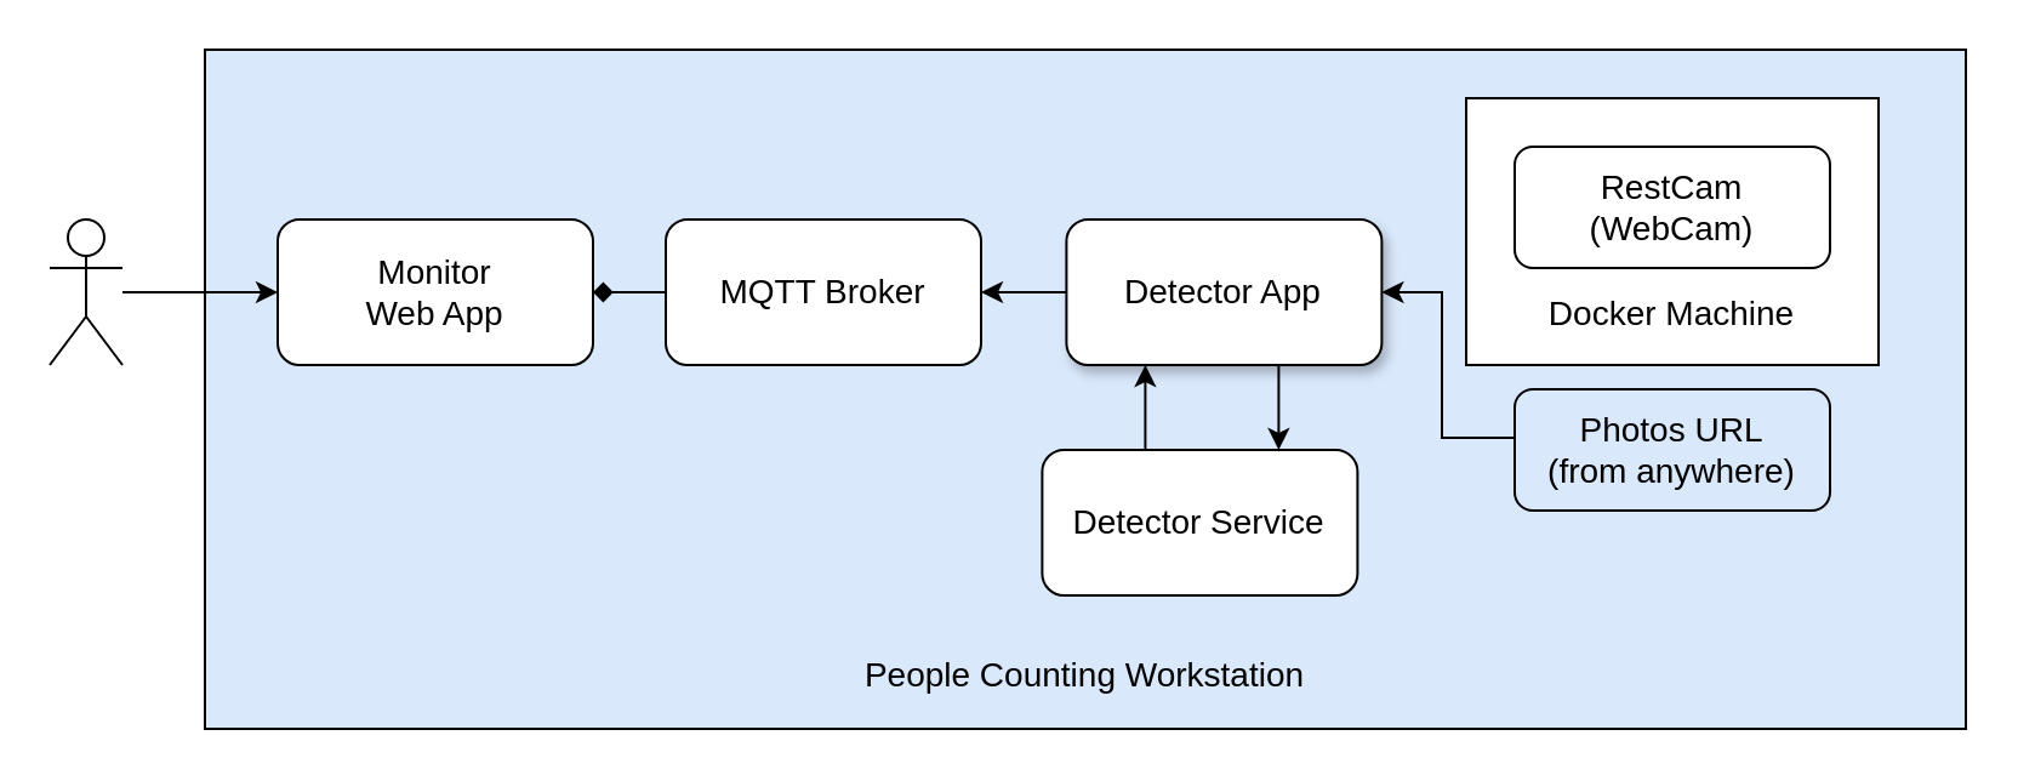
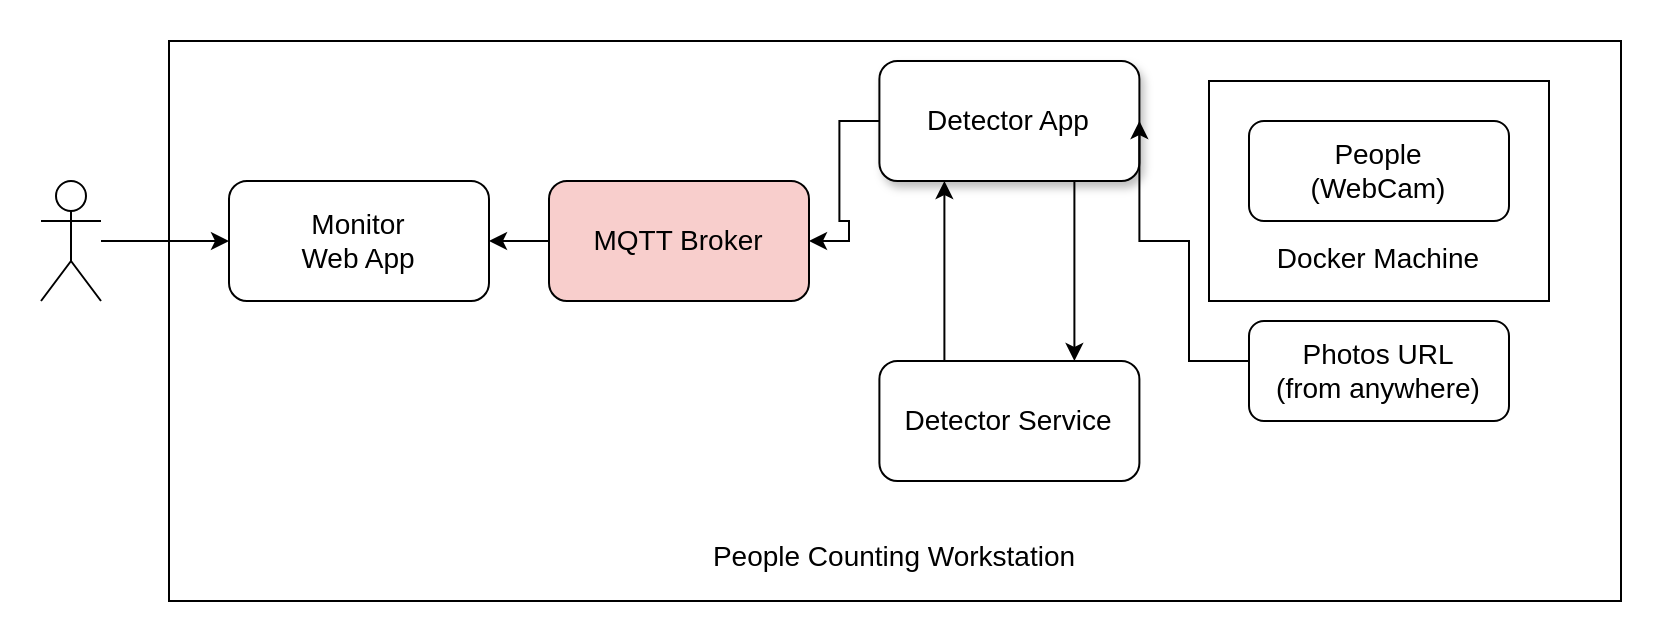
  <mxCell id="0" />
  <mxCell id="1" parent="0" />
- <mxCell id="2" value="&lt;br&gt;&lt;br&gt;&lt;br&gt;&lt;br&gt;&lt;br&gt;&lt;br&gt;&lt;br&gt;&lt;br&gt;&lt;br&gt;&lt;br&gt;&lt;br&gt;&lt;br&gt;&lt;br&gt;&lt;br&gt;People Counting Workstation" style="rounded=0;whiteSpace=wrap;html=1;fontSize=14;fillColor=#dae8fc;" parent="1" vertex="1"><mxGeometry x="84" y="20" width="726" height="280" as="geometry" /></mxCell>
+ <mxCell id="2" value="&lt;br&gt;&lt;br&gt;&lt;br&gt;&lt;br&gt;&lt;br&gt;&lt;br&gt;&lt;br&gt;&lt;br&gt;&lt;br&gt;&lt;br&gt;&lt;br&gt;&lt;br&gt;&lt;br&gt;&lt;br&gt;People Counting Workstation" style="rounded=0;whiteSpace=wrap;html=1;fontSize=14;" parent="1" vertex="1"><mxGeometry x="84" y="20" width="726" height="280" as="geometry" /></mxCell>
  <mxCell id="3" value="&lt;br&gt;&lt;br&gt;&lt;br&gt;&lt;br&gt;Docker Machine" style="rounded=0;whiteSpace=wrap;html=1;fontSize=14;" parent="1" vertex="1"><mxGeometry x="604" y="40" width="170" height="110" as="geometry" /></mxCell>
  <mxCell id="4" style="edgeStyle=orthogonalEdgeStyle;rounded=0;orthogonalLoop=1;jettySize=auto;html=1;exitX=0.25;exitY=0;exitDx=0;exitDy=0;entryX=0.25;entryY=1;entryDx=0;entryDy=0;fontSize=14;" parent="1" source="5" target="12" edge="1"><mxGeometry relative="1" as="geometry" /></mxCell>
- <mxCell id="5" value="Detector Service" style="rounded=1;whiteSpace=wrap;html=1;fontSize=14;fontStyle=0" parent="1" vertex="1"><mxGeometry x="429.2" y="185" width="130" height="60" as="geometry" /></mxCell>
- <mxCell id="6" style="edgeStyle=orthogonalEdgeStyle;rounded=0;orthogonalLoop=1;jettySize=auto;html=1;entryX=1;entryY=0.5;entryDx=0;entryDy=0;fontSize=14;endArrow=diamond;" parent="1" source="7" target="8" edge="1"><mxGeometry relative="1" as="geometry" /></mxCell>
- <mxCell id="7" value="MQTT Broker" style="rounded=1;whiteSpace=wrap;html=1;fontSize=14;" parent="1" vertex="1"><mxGeometry x="274" y="90" width="130" height="60" as="geometry" /></mxCell>
+ <mxCell id="5" value="Detector Service" style="rounded=1;whiteSpace=wrap;html=1;fontSize=14;fontStyle=0" parent="1" vertex="1"><mxGeometry x="439.2" y="180" width="130" height="60" as="geometry" /></mxCell>
+ <mxCell id="6" style="edgeStyle=orthogonalEdgeStyle;rounded=0;orthogonalLoop=1;jettySize=auto;html=1;entryX=1;entryY=0.5;entryDx=0;entryDy=0;fontSize=14;" parent="1" source="7" target="8" edge="1"><mxGeometry relative="1" as="geometry" /></mxCell>
+ <mxCell id="7" value="MQTT Broker" style="rounded=1;whiteSpace=wrap;html=1;fontSize=14;fillColor=#f8cecc;" parent="1" vertex="1"><mxGeometry x="274" y="90" width="130" height="60" as="geometry" /></mxCell>
  <mxCell id="8" value="Monitor&lt;br&gt;Web App" style="rounded=1;whiteSpace=wrap;html=1;fontSize=14;" parent="1" vertex="1"><mxGeometry x="114" y="90" width="130" height="60" as="geometry" /></mxCell>
- <mxCell id="9" value="RestCam&lt;br&gt;(WebCam)" style="rounded=1;whiteSpace=wrap;html=1;fontSize=14;" parent="1" vertex="1"><mxGeometry x="624" y="60" width="130" height="50" as="geometry" /></mxCell>
+ <mxCell id="9" value="People&lt;br&gt;(WebCam)" style="rounded=1;whiteSpace=wrap;html=1;fontSize=14;" parent="1" vertex="1"><mxGeometry x="624" y="60" width="130" height="50" as="geometry" /></mxCell>
  <mxCell id="10" style="edgeStyle=orthogonalEdgeStyle;rounded=0;orthogonalLoop=1;jettySize=auto;html=1;exitX=0;exitY=0.5;exitDx=0;exitDy=0;entryX=1;entryY=0.5;entryDx=0;entryDy=0;fontSize=14;" parent="1" source="12" target="7" edge="1"><mxGeometry relative="1" as="geometry" /></mxCell>
  <mxCell id="11" style="edgeStyle=orthogonalEdgeStyle;rounded=0;orthogonalLoop=1;jettySize=auto;html=1;exitX=0.75;exitY=1;exitDx=0;exitDy=0;entryX=0.75;entryY=0;entryDx=0;entryDy=0;fontSize=14;" parent="1" source="12" target="5" edge="1"><mxGeometry relative="1" as="geometry" /></mxCell>
- <mxCell id="12" value="Detector App" style="rounded=1;whiteSpace=wrap;html=1;fontSize=14;shadow=1;fontStyle=0" parent="1" vertex="1"><mxGeometry x="439.2" y="90" width="130" height="60" as="geometry" /></mxCell>
+ <mxCell id="12" value="Detector App" style="rounded=1;whiteSpace=wrap;html=1;fontSize=14;shadow=1;fontStyle=0" parent="1" vertex="1"><mxGeometry x="439.2" y="30" width="130" height="60" as="geometry" /></mxCell>
  <mxCell id="13" style="edgeStyle=orthogonalEdgeStyle;rounded=0;orthogonalLoop=1;jettySize=auto;html=1;entryX=1;entryY=0.5;entryDx=0;entryDy=0;fontSize=14;" parent="1" source="14" target="12" edge="1"><mxGeometry relative="1" as="geometry"><Array as="points"><mxPoint x="594" y="180" /><mxPoint x="594" y="120" /></Array></mxGeometry></mxCell>
- <mxCell id="14" value="Photos URL&lt;br&gt;(from anywhere)" style="rounded=1;whiteSpace=wrap;html=1;fontSize=14;fillColor=#dae8fc;" parent="1" vertex="1"><mxGeometry x="624" y="160" width="130" height="50" as="geometry" /></mxCell>
+ <mxCell id="14" value="Photos URL&lt;br&gt;(from anywhere)" style="rounded=1;whiteSpace=wrap;html=1;fontSize=14;" parent="1" vertex="1"><mxGeometry x="624" y="160" width="130" height="50" as="geometry" /></mxCell>
  <mxCell id="15" style="edgeStyle=orthogonalEdgeStyle;rounded=0;orthogonalLoop=1;jettySize=auto;html=1;entryX=0;entryY=0.5;entryDx=0;entryDy=0;" parent="1" source="16" target="8" edge="1"><mxGeometry relative="1" as="geometry" /></mxCell>
  <mxCell id="16" value="" style="shape=umlActor;verticalLabelPosition=bottom;labelBackgroundColor=#ffffff;verticalAlign=top;html=1;outlineConnect=0;" parent="1" vertex="1"><mxGeometry x="20" y="90" width="30" height="60" as="geometry" /></mxCell>
